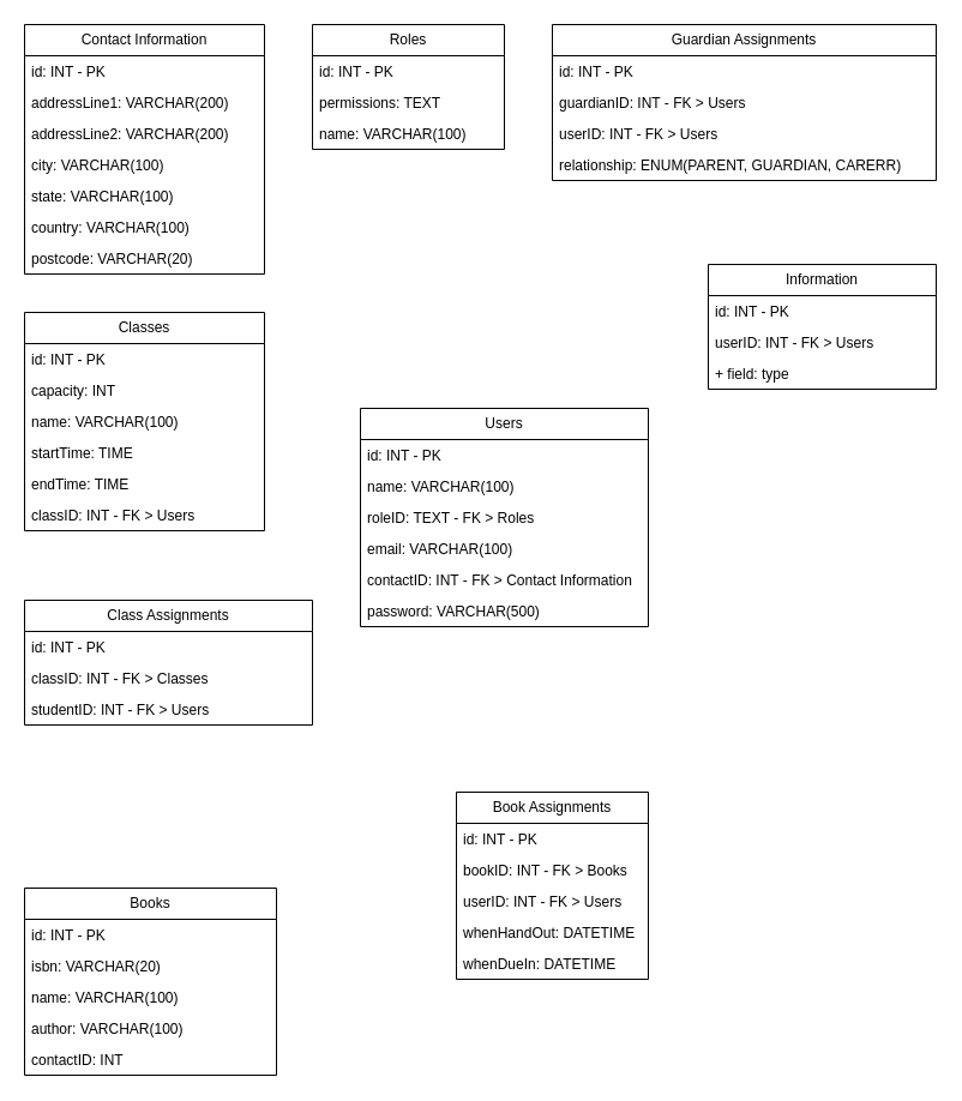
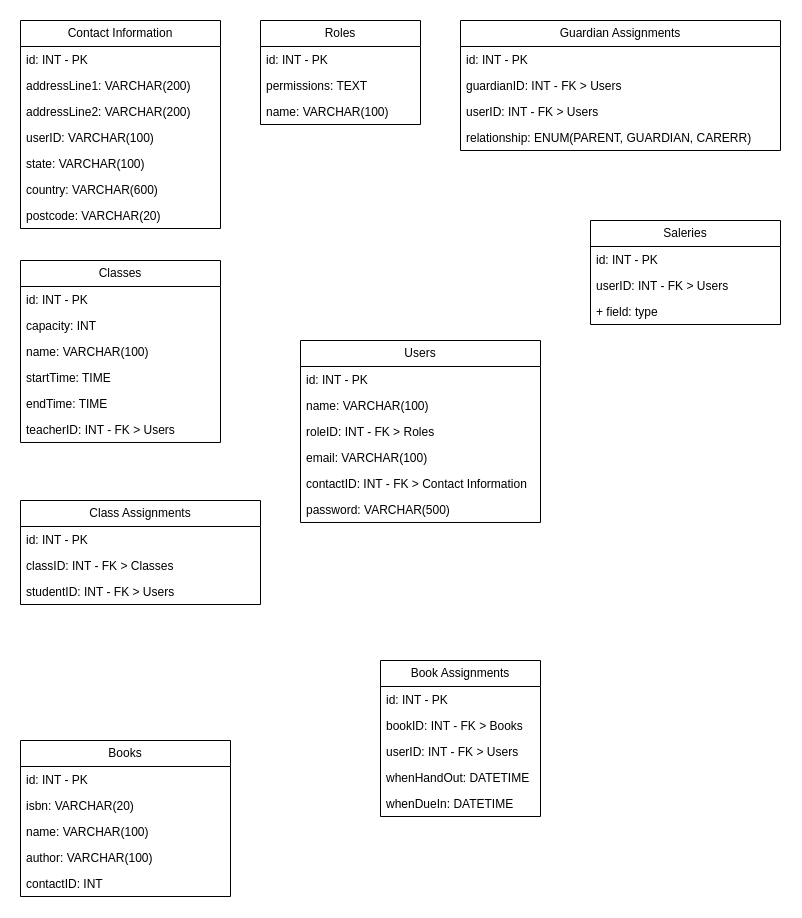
  <mxCell id="0" />
  <mxCell id="1" parent="0" />
  <mxCell id="2" value="&lt;div&gt;Roles&lt;/div&gt;" style="swimlane;fontStyle=0;childLayout=stackLayout;horizontal=1;startSize=26;fillColor=none;horizontalStack=0;resizeParent=1;resizeParentMax=0;resizeLast=0;collapsible=1;marginBottom=0;whiteSpace=wrap;html=1;" vertex="1" parent="1"><mxGeometry x="260" y="20" width="160" height="104" as="geometry" /></mxCell>
  <mxCell id="3" value="id: INT - PK" style="text;strokeColor=none;fillColor=none;align=left;verticalAlign=top;spacingLeft=4;spacingRight=4;overflow=hidden;rotatable=0;points=[[0,0.5],[1,0.5]];portConstraint=eastwest;whiteSpace=wrap;html=1;" vertex="1" parent="2"><mxGeometry y="26" width="160" height="26" as="geometry" /></mxCell>
  <mxCell id="4" value="permissions: TEXT" style="text;strokeColor=none;fillColor=none;align=left;verticalAlign=top;spacingLeft=4;spacingRight=4;overflow=hidden;rotatable=0;points=[[0,0.5],[1,0.5]];portConstraint=eastwest;whiteSpace=wrap;html=1;" vertex="1" parent="2"><mxGeometry y="52" width="160" height="26" as="geometry" /></mxCell>
  <mxCell id="5" value="name: VARCHAR(100)" style="text;strokeColor=none;fillColor=none;align=left;verticalAlign=top;spacingLeft=4;spacingRight=4;overflow=hidden;rotatable=0;points=[[0,0.5],[1,0.5]];portConstraint=eastwest;whiteSpace=wrap;html=1;" vertex="1" parent="2"><mxGeometry y="78" width="160" height="26" as="geometry" /></mxCell>
  <mxCell id="6" value="Contact Information" style="swimlane;fontStyle=0;childLayout=stackLayout;horizontal=1;startSize=26;fillColor=none;horizontalStack=0;resizeParent=1;resizeParentMax=0;resizeLast=0;collapsible=1;marginBottom=0;whiteSpace=wrap;html=1;" vertex="1" parent="1"><mxGeometry x="20" y="20" width="200" height="208" as="geometry" /></mxCell>
  <mxCell id="7" value="id: INT - PK" style="text;strokeColor=none;fillColor=none;align=left;verticalAlign=top;spacingLeft=4;spacingRight=4;overflow=hidden;rotatable=0;points=[[0,0.5],[1,0.5]];portConstraint=eastwest;whiteSpace=wrap;html=1;" vertex="1" parent="6"><mxGeometry y="26" width="200" height="26" as="geometry" /></mxCell>
  <mxCell id="8" value="addressLine1: VARCHAR(200)" style="text;strokeColor=none;fillColor=none;align=left;verticalAlign=top;spacingLeft=4;spacingRight=4;overflow=hidden;rotatable=0;points=[[0,0.5],[1,0.5]];portConstraint=eastwest;whiteSpace=wrap;html=1;" vertex="1" parent="6"><mxGeometry y="52" width="200" height="26" as="geometry" /></mxCell>
  <mxCell id="9" value="addressLine2: VARCHAR(200)" style="text;strokeColor=none;fillColor=none;align=left;verticalAlign=top;spacingLeft=4;spacingRight=4;overflow=hidden;rotatable=0;points=[[0,0.5],[1,0.5]];portConstraint=eastwest;whiteSpace=wrap;html=1;" vertex="1" parent="6"><mxGeometry y="78" width="200" height="26" as="geometry" /></mxCell>
- <mxCell id="10" value="city: VARCHAR(100)" style="text;strokeColor=none;fillColor=none;align=left;verticalAlign=top;spacingLeft=4;spacingRight=4;overflow=hidden;rotatable=0;points=[[0,0.5],[1,0.5]];portConstraint=eastwest;whiteSpace=wrap;html=1;" vertex="1" parent="6"><mxGeometry y="104" width="200" height="26" as="geometry" /></mxCell>
+ <mxCell id="10" value="userID: VARCHAR(100)" style="text;strokeColor=none;fillColor=none;align=left;verticalAlign=top;spacingLeft=4;spacingRight=4;overflow=hidden;rotatable=0;points=[[0,0.5],[1,0.5]];portConstraint=eastwest;whiteSpace=wrap;html=1;" vertex="1" parent="6"><mxGeometry y="104" width="200" height="26" as="geometry" /></mxCell>
  <mxCell id="11" value="state: VARCHAR(100)" style="text;strokeColor=none;fillColor=none;align=left;verticalAlign=top;spacingLeft=4;spacingRight=4;overflow=hidden;rotatable=0;points=[[0,0.5],[1,0.5]];portConstraint=eastwest;whiteSpace=wrap;html=1;" vertex="1" parent="6"><mxGeometry y="130" width="200" height="26" as="geometry" /></mxCell>
- <mxCell id="12" value="country: VARCHAR(100)" style="text;strokeColor=none;fillColor=none;align=left;verticalAlign=top;spacingLeft=4;spacingRight=4;overflow=hidden;rotatable=0;points=[[0,0.5],[1,0.5]];portConstraint=eastwest;whiteSpace=wrap;html=1;" vertex="1" parent="6"><mxGeometry y="156" width="200" height="26" as="geometry" /></mxCell>
+ <mxCell id="12" value="country: VARCHAR(600)" style="text;strokeColor=none;fillColor=none;align=left;verticalAlign=top;spacingLeft=4;spacingRight=4;overflow=hidden;rotatable=0;points=[[0,0.5],[1,0.5]];portConstraint=eastwest;whiteSpace=wrap;html=1;" vertex="1" parent="6"><mxGeometry y="156" width="200" height="26" as="geometry" /></mxCell>
  <mxCell id="13" value="postcode: VARCHAR(20)" style="text;strokeColor=none;fillColor=none;align=left;verticalAlign=top;spacingLeft=4;spacingRight=4;overflow=hidden;rotatable=0;points=[[0,0.5],[1,0.5]];portConstraint=eastwest;whiteSpace=wrap;html=1;" vertex="1" parent="6"><mxGeometry y="182" width="200" height="26" as="geometry" /></mxCell>
  <mxCell id="14" value="Users" style="swimlane;fontStyle=0;childLayout=stackLayout;horizontal=1;startSize=26;fillColor=none;horizontalStack=0;resizeParent=1;resizeParentMax=0;resizeLast=0;collapsible=1;marginBottom=0;whiteSpace=wrap;html=1;" vertex="1" parent="1"><mxGeometry x="300" y="340" width="240" height="182" as="geometry" /></mxCell>
  <mxCell id="15" value="id: INT - PK" style="text;strokeColor=none;fillColor=none;align=left;verticalAlign=top;spacingLeft=4;spacingRight=4;overflow=hidden;rotatable=0;points=[[0,0.5],[1,0.5]];portConstraint=eastwest;whiteSpace=wrap;html=1;" vertex="1" parent="14"><mxGeometry y="26" width="240" height="26" as="geometry" /></mxCell>
  <mxCell id="16" value="name: VARCHAR(100)" style="text;strokeColor=none;fillColor=none;align=left;verticalAlign=top;spacingLeft=4;spacingRight=4;overflow=hidden;rotatable=0;points=[[0,0.5],[1,0.5]];portConstraint=eastwest;whiteSpace=wrap;html=1;" vertex="1" parent="14"><mxGeometry y="52" width="240" height="26" as="geometry" /></mxCell>
- <mxCell id="17" value="roleID: TEXT - FK &amp;gt; Roles" style="text;strokeColor=none;fillColor=none;align=left;verticalAlign=top;spacingLeft=4;spacingRight=4;overflow=hidden;rotatable=0;points=[[0,0.5],[1,0.5]];portConstraint=eastwest;whiteSpace=wrap;html=1;" vertex="1" parent="14"><mxGeometry y="78" width="240" height="26" as="geometry" /></mxCell>
+ <mxCell id="17" value="roleID: INT - FK &amp;gt; Roles" style="text;strokeColor=none;fillColor=none;align=left;verticalAlign=top;spacingLeft=4;spacingRight=4;overflow=hidden;rotatable=0;points=[[0,0.5],[1,0.5]];portConstraint=eastwest;whiteSpace=wrap;html=1;" vertex="1" parent="14"><mxGeometry y="78" width="240" height="26" as="geometry" /></mxCell>
  <mxCell id="18" value="email: VARCHAR(100)" style="text;strokeColor=none;fillColor=none;align=left;verticalAlign=top;spacingLeft=4;spacingRight=4;overflow=hidden;rotatable=0;points=[[0,0.5],[1,0.5]];portConstraint=eastwest;whiteSpace=wrap;html=1;" vertex="1" parent="14"><mxGeometry y="104" width="240" height="26" as="geometry" /></mxCell>
  <mxCell id="19" value="contactID: INT - FK &amp;gt; Contact Information" style="text;strokeColor=none;fillColor=none;align=left;verticalAlign=top;spacingLeft=4;spacingRight=4;overflow=hidden;rotatable=0;points=[[0,0.5],[1,0.5]];portConstraint=eastwest;whiteSpace=wrap;html=1;" vertex="1" parent="14"><mxGeometry y="130" width="240" height="26" as="geometry" /></mxCell>
  <mxCell id="20" value="password: VARCHAR(500)" style="text;strokeColor=none;fillColor=none;align=left;verticalAlign=top;spacingLeft=4;spacingRight=4;overflow=hidden;rotatable=0;points=[[0,0.5],[1,0.5]];portConstraint=eastwest;whiteSpace=wrap;html=1;" vertex="1" parent="14"><mxGeometry y="156" width="240" height="26" as="geometry" /></mxCell>
  <mxCell id="21" value="Guardian Assignments" style="swimlane;fontStyle=0;childLayout=stackLayout;horizontal=1;startSize=26;fillColor=none;horizontalStack=0;resizeParent=1;resizeParentMax=0;resizeLast=0;collapsible=1;marginBottom=0;whiteSpace=wrap;html=1;" vertex="1" parent="1"><mxGeometry x="460" y="20" width="320" height="130" as="geometry" /></mxCell>
  <mxCell id="22" value="id: INT - PK" style="text;strokeColor=none;fillColor=none;align=left;verticalAlign=top;spacingLeft=4;spacingRight=4;overflow=hidden;rotatable=0;points=[[0,0.5],[1,0.5]];portConstraint=eastwest;whiteSpace=wrap;html=1;" vertex="1" parent="21"><mxGeometry y="26" width="320" height="26" as="geometry" /></mxCell>
  <mxCell id="23" value="guardianID: INT - FK &amp;gt; Users" style="text;strokeColor=none;fillColor=none;align=left;verticalAlign=top;spacingLeft=4;spacingRight=4;overflow=hidden;rotatable=0;points=[[0,0.5],[1,0.5]];portConstraint=eastwest;whiteSpace=wrap;html=1;" vertex="1" parent="21"><mxGeometry y="52" width="320" height="26" as="geometry" /></mxCell>
  <mxCell id="24" value="userID: INT - FK &amp;gt; Users" style="text;strokeColor=none;fillColor=none;align=left;verticalAlign=top;spacingLeft=4;spacingRight=4;overflow=hidden;rotatable=0;points=[[0,0.5],[1,0.5]];portConstraint=eastwest;whiteSpace=wrap;html=1;" vertex="1" parent="21"><mxGeometry y="78" width="320" height="26" as="geometry" /></mxCell>
  <mxCell id="25" value="relationship: ENUM(PARENT, GUARDIAN, CARERR)" style="text;strokeColor=none;fillColor=none;align=left;verticalAlign=top;spacingLeft=4;spacingRight=4;overflow=hidden;rotatable=0;points=[[0,0.5],[1,0.5]];portConstraint=eastwest;whiteSpace=wrap;html=1;" vertex="1" parent="21"><mxGeometry y="104" width="320" height="26" as="geometry" /></mxCell>
  <mxCell id="26" value="Classes" style="swimlane;fontStyle=0;childLayout=stackLayout;horizontal=1;startSize=26;fillColor=none;horizontalStack=0;resizeParent=1;resizeParentMax=0;resizeLast=0;collapsible=1;marginBottom=0;whiteSpace=wrap;html=1;" vertex="1" parent="1"><mxGeometry x="20" y="260" width="200" height="182" as="geometry" /></mxCell>
  <mxCell id="27" value="id: INT - PK" style="text;strokeColor=none;fillColor=none;align=left;verticalAlign=top;spacingLeft=4;spacingRight=4;overflow=hidden;rotatable=0;points=[[0,0.5],[1,0.5]];portConstraint=eastwest;whiteSpace=wrap;html=1;" vertex="1" parent="26"><mxGeometry y="26" width="200" height="26" as="geometry" /></mxCell>
  <mxCell id="28" value="capacity: INT" style="text;strokeColor=none;fillColor=none;align=left;verticalAlign=top;spacingLeft=4;spacingRight=4;overflow=hidden;rotatable=0;points=[[0,0.5],[1,0.5]];portConstraint=eastwest;whiteSpace=wrap;html=1;" vertex="1" parent="26"><mxGeometry y="52" width="200" height="26" as="geometry" /></mxCell>
  <mxCell id="29" value="name: VARCHAR(100)" style="text;strokeColor=none;fillColor=none;align=left;verticalAlign=top;spacingLeft=4;spacingRight=4;overflow=hidden;rotatable=0;points=[[0,0.5],[1,0.5]];portConstraint=eastwest;whiteSpace=wrap;html=1;" vertex="1" parent="26"><mxGeometry y="78" width="200" height="26" as="geometry" /></mxCell>
  <mxCell id="30" value="startTime: TIME" style="text;strokeColor=none;fillColor=none;align=left;verticalAlign=top;spacingLeft=4;spacingRight=4;overflow=hidden;rotatable=0;points=[[0,0.5],[1,0.5]];portConstraint=eastwest;whiteSpace=wrap;html=1;" vertex="1" parent="26"><mxGeometry y="104" width="200" height="26" as="geometry" /></mxCell>
  <mxCell id="31" value="endTime: TIME" style="text;strokeColor=none;fillColor=none;align=left;verticalAlign=top;spacingLeft=4;spacingRight=4;overflow=hidden;rotatable=0;points=[[0,0.5],[1,0.5]];portConstraint=eastwest;whiteSpace=wrap;html=1;" vertex="1" parent="26"><mxGeometry y="130" width="200" height="26" as="geometry" /></mxCell>
- <mxCell id="32" value="classID: INT - FK &amp;gt; Users" style="text;strokeColor=none;fillColor=none;align=left;verticalAlign=top;spacingLeft=4;spacingRight=4;overflow=hidden;rotatable=0;points=[[0,0.5],[1,0.5]];portConstraint=eastwest;whiteSpace=wrap;html=1;" vertex="1" parent="26"><mxGeometry y="156" width="200" height="26" as="geometry" /></mxCell>
+ <mxCell id="32" value="teacherID: INT - FK &amp;gt; Users" style="text;strokeColor=none;fillColor=none;align=left;verticalAlign=top;spacingLeft=4;spacingRight=4;overflow=hidden;rotatable=0;points=[[0,0.5],[1,0.5]];portConstraint=eastwest;whiteSpace=wrap;html=1;" vertex="1" parent="26"><mxGeometry y="156" width="200" height="26" as="geometry" /></mxCell>
  <mxCell id="33" value="Class Assignments" style="swimlane;fontStyle=0;childLayout=stackLayout;horizontal=1;startSize=26;fillColor=none;horizontalStack=0;resizeParent=1;resizeParentMax=0;resizeLast=0;collapsible=1;marginBottom=0;whiteSpace=wrap;html=1;" vertex="1" parent="1"><mxGeometry x="20" y="500" width="240" height="104" as="geometry" /></mxCell>
  <mxCell id="34" value="id: INT - PK" style="text;strokeColor=none;fillColor=none;align=left;verticalAlign=top;spacingLeft=4;spacingRight=4;overflow=hidden;rotatable=0;points=[[0,0.5],[1,0.5]];portConstraint=eastwest;whiteSpace=wrap;html=1;" vertex="1" parent="33"><mxGeometry y="26" width="240" height="26" as="geometry" /></mxCell>
  <mxCell id="35" value="classID: INT - FK &amp;gt; Classes" style="text;strokeColor=none;fillColor=none;align=left;verticalAlign=top;spacingLeft=4;spacingRight=4;overflow=hidden;rotatable=0;points=[[0,0.5],[1,0.5]];portConstraint=eastwest;whiteSpace=wrap;html=1;" vertex="1" parent="33"><mxGeometry y="52" width="240" height="26" as="geometry" /></mxCell>
  <mxCell id="36" value="studentID: INT - FK &amp;gt; Users" style="text;strokeColor=none;fillColor=none;align=left;verticalAlign=top;spacingLeft=4;spacingRight=4;overflow=hidden;rotatable=0;points=[[0,0.5],[1,0.5]];portConstraint=eastwest;whiteSpace=wrap;html=1;" vertex="1" parent="33"><mxGeometry y="78" width="240" height="26" as="geometry" /></mxCell>
- <mxCell id="37" value="Information" style="swimlane;fontStyle=0;childLayout=stackLayout;horizontal=1;startSize=26;fillColor=none;horizontalStack=0;resizeParent=1;resizeParentMax=0;resizeLast=0;collapsible=1;marginBottom=0;whiteSpace=wrap;html=1;" vertex="1" parent="1"><mxGeometry x="590" y="220" width="190" height="104" as="geometry" /></mxCell>
+ <mxCell id="37" value="Saleries" style="swimlane;fontStyle=0;childLayout=stackLayout;horizontal=1;startSize=26;fillColor=none;horizontalStack=0;resizeParent=1;resizeParentMax=0;resizeLast=0;collapsible=1;marginBottom=0;whiteSpace=wrap;html=1;" vertex="1" parent="1"><mxGeometry x="590" y="220" width="190" height="104" as="geometry" /></mxCell>
  <mxCell id="38" value="id: INT - PK" style="text;strokeColor=none;fillColor=none;align=left;verticalAlign=top;spacingLeft=4;spacingRight=4;overflow=hidden;rotatable=0;points=[[0,0.5],[1,0.5]];portConstraint=eastwest;whiteSpace=wrap;html=1;" vertex="1" parent="37"><mxGeometry y="26" width="190" height="26" as="geometry" /></mxCell>
  <mxCell id="39" value="userID: INT - FK &amp;gt; Users" style="text;strokeColor=none;fillColor=none;align=left;verticalAlign=top;spacingLeft=4;spacingRight=4;overflow=hidden;rotatable=0;points=[[0,0.5],[1,0.5]];portConstraint=eastwest;whiteSpace=wrap;html=1;" vertex="1" parent="37"><mxGeometry y="52" width="190" height="26" as="geometry" /></mxCell>
  <mxCell id="40" value="+ field: type" style="text;strokeColor=none;fillColor=none;align=left;verticalAlign=top;spacingLeft=4;spacingRight=4;overflow=hidden;rotatable=0;points=[[0,0.5],[1,0.5]];portConstraint=eastwest;whiteSpace=wrap;html=1;" vertex="1" parent="37"><mxGeometry y="78" width="190" height="26" as="geometry" /></mxCell>
  <mxCell id="41" value="Books" style="swimlane;fontStyle=0;childLayout=stackLayout;horizontal=1;startSize=26;fillColor=none;horizontalStack=0;resizeParent=1;resizeParentMax=0;resizeLast=0;collapsible=1;marginBottom=0;whiteSpace=wrap;html=1;" vertex="1" parent="1"><mxGeometry x="20" y="740" width="210" height="156" as="geometry" /></mxCell>
  <mxCell id="42" value="id: INT - PK" style="text;strokeColor=none;fillColor=none;align=left;verticalAlign=top;spacingLeft=4;spacingRight=4;overflow=hidden;rotatable=0;points=[[0,0.5],[1,0.5]];portConstraint=eastwest;whiteSpace=wrap;html=1;" vertex="1" parent="41"><mxGeometry y="26" width="210" height="26" as="geometry" /></mxCell>
  <mxCell id="43" value="isbn: VARCHAR(20)" style="text;strokeColor=none;fillColor=none;align=left;verticalAlign=top;spacingLeft=4;spacingRight=4;overflow=hidden;rotatable=0;points=[[0,0.5],[1,0.5]];portConstraint=eastwest;whiteSpace=wrap;html=1;" vertex="1" parent="41"><mxGeometry y="52" width="210" height="26" as="geometry" /></mxCell>
  <mxCell id="44" value="name: VARCHAR(100)" style="text;strokeColor=none;fillColor=none;align=left;verticalAlign=top;spacingLeft=4;spacingRight=4;overflow=hidden;rotatable=0;points=[[0,0.5],[1,0.5]];portConstraint=eastwest;whiteSpace=wrap;html=1;" vertex="1" parent="41"><mxGeometry y="78" width="210" height="26" as="geometry" /></mxCell>
  <mxCell id="45" value="author: VARCHAR(100)" style="text;strokeColor=none;fillColor=none;align=left;verticalAlign=top;spacingLeft=4;spacingRight=4;overflow=hidden;rotatable=0;points=[[0,0.5],[1,0.5]];portConstraint=eastwest;whiteSpace=wrap;html=1;" vertex="1" parent="41"><mxGeometry y="104" width="210" height="26" as="geometry" /></mxCell>
  <mxCell id="46" value="contactID: INT" style="text;strokeColor=none;fillColor=none;align=left;verticalAlign=top;spacingLeft=4;spacingRight=4;overflow=hidden;rotatable=0;points=[[0,0.5],[1,0.5]];portConstraint=eastwest;whiteSpace=wrap;html=1;" vertex="1" parent="41"><mxGeometry y="130" width="210" height="26" as="geometry" /></mxCell>
  <mxCell id="47" value="Book Assignments" style="swimlane;fontStyle=0;childLayout=stackLayout;horizontal=1;startSize=26;fillColor=none;horizontalStack=0;resizeParent=1;resizeParentMax=0;resizeLast=0;collapsible=1;marginBottom=0;whiteSpace=wrap;html=1;" vertex="1" parent="1"><mxGeometry x="380" y="660" width="160" height="156" as="geometry" /></mxCell>
  <mxCell id="48" value="id: INT - PK" style="text;strokeColor=none;fillColor=none;align=left;verticalAlign=top;spacingLeft=4;spacingRight=4;overflow=hidden;rotatable=0;points=[[0,0.5],[1,0.5]];portConstraint=eastwest;whiteSpace=wrap;html=1;" vertex="1" parent="47"><mxGeometry y="26" width="160" height="26" as="geometry" /></mxCell>
  <mxCell id="49" value="bookID: INT - FK &amp;gt; Books" style="text;strokeColor=none;fillColor=none;align=left;verticalAlign=top;spacingLeft=4;spacingRight=4;overflow=hidden;rotatable=0;points=[[0,0.5],[1,0.5]];portConstraint=eastwest;whiteSpace=wrap;html=1;" vertex="1" parent="47"><mxGeometry y="52" width="160" height="26" as="geometry" /></mxCell>
  <mxCell id="50" value="userID: INT - FK &amp;gt; Users" style="text;strokeColor=none;fillColor=none;align=left;verticalAlign=top;spacingLeft=4;spacingRight=4;overflow=hidden;rotatable=0;points=[[0,0.5],[1,0.5]];portConstraint=eastwest;whiteSpace=wrap;html=1;" vertex="1" parent="47"><mxGeometry y="78" width="160" height="26" as="geometry" /></mxCell>
  <mxCell id="51" value="whenHandOut: DATETIME" style="text;strokeColor=none;fillColor=none;align=left;verticalAlign=top;spacingLeft=4;spacingRight=4;overflow=hidden;rotatable=0;points=[[0,0.5],[1,0.5]];portConstraint=eastwest;whiteSpace=wrap;html=1;" vertex="1" parent="47"><mxGeometry y="104" width="160" height="26" as="geometry" /></mxCell>
  <mxCell id="52" value="whenDueIn: DATETIME" style="text;strokeColor=none;fillColor=none;align=left;verticalAlign=top;spacingLeft=4;spacingRight=4;overflow=hidden;rotatable=0;points=[[0,0.5],[1,0.5]];portConstraint=eastwest;whiteSpace=wrap;html=1;" vertex="1" parent="47"><mxGeometry y="130" width="160" height="26" as="geometry" /></mxCell>
